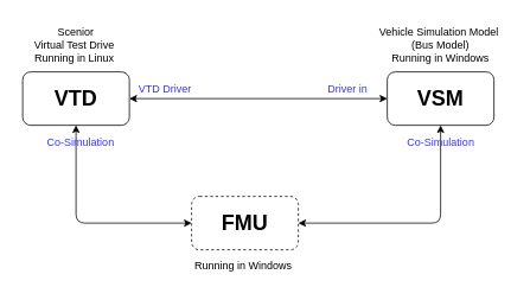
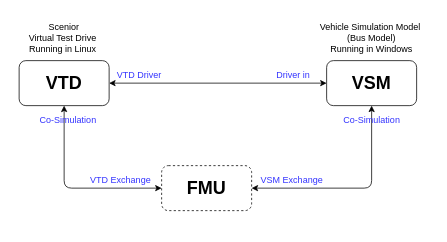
  <mxCell id="0" />
  <mxCell id="1" parent="0" />
  <mxCell id="2" value="&lt;b&gt;&lt;font style=&quot;font-size: 24px&quot;&gt;VTD&lt;/font&gt;&lt;/b&gt;" style="rounded=1;whiteSpace=wrap;html=1;" parent="1" vertex="1"><mxGeometry x="25" y="80" width="120" height="60" as="geometry" /></mxCell>
  <mxCell id="3" value="&lt;font style=&quot;font-size: 24px&quot;&gt;&lt;b&gt;VSM&lt;/b&gt;&lt;/font&gt;" style="rounded=1;whiteSpace=wrap;html=1;" parent="1" vertex="1"><mxGeometry x="435" y="80" width="120" height="60" as="geometry" /></mxCell>
  <mxCell id="4" value="&lt;font style=&quot;font-size: 24px&quot;&gt;&lt;b&gt;FMU&lt;/b&gt;&lt;/font&gt;" style="rounded=1;whiteSpace=wrap;html=1;dashed=1;" parent="1" vertex="1"><mxGeometry x="215" y="220" width="120" height="60" as="geometry" /></mxCell>
  <mxCell id="5" value="Vehicle Simulation Model&amp;nbsp;&lt;br&gt;(Bus Model)&lt;br&gt;Running in Windows" style="text;html=1;strokeColor=none;fillColor=none;align=center;verticalAlign=middle;whiteSpace=wrap;rounded=0;" parent="1" vertex="1"><mxGeometry x="416.25" y="20" width="157.5" height="60" as="geometry" /></mxCell>
  <mxCell id="6" value="Scenior&lt;br&gt;Virtual Test Drive&amp;nbsp;&lt;br&gt;Running in Linux&amp;nbsp;" style="text;html=1;strokeColor=none;fillColor=none;align=center;verticalAlign=middle;whiteSpace=wrap;rounded=0;" parent="1" vertex="1"><mxGeometry x="20" y="40" width="130" height="20" as="geometry" /></mxCell>
- <mxCell id="7" value="&lt;br&gt;Running in Windows&amp;nbsp;" style="text;html=1;strokeColor=none;fillColor=none;align=center;verticalAlign=middle;whiteSpace=wrap;rounded=0;" parent="1" vertex="1"><mxGeometry x="210" y="280" width="130" height="20" as="geometry" /></mxCell>
  <mxCell id="8" style="edgeStyle=orthogonalEdgeStyle;rounded=0;orthogonalLoop=1;jettySize=auto;html=1;exitX=1;exitY=0.25;exitDx=0;exitDy=0;entryX=0;entryY=0.5;entryDx=0;entryDy=0;strokeColor=none;" edge="1" parent="1" source="2"><mxGeometry relative="1" as="geometry"><Array as="points" /><mxPoint x="145" y="95" as="sourcePoint" /><mxPoint x="145" y="110" as="targetPoint" /></mxGeometry></mxCell>
  <mxCell id="9" value="" style="endArrow=classic;startArrow=classic;html=1;fontColor=#FF3333;exitX=0;exitY=0.5;exitDx=0;exitDy=0;" edge="1" parent="1" source="4"><mxGeometry width="50" height="50" relative="1" as="geometry"><mxPoint x="35" y="190" as="sourcePoint" /><mxPoint x="85" y="140" as="targetPoint" /><Array as="points"><mxPoint x="85" y="250" /></Array></mxGeometry></mxCell>
  <mxCell id="10" value="" style="endArrow=classic;startArrow=classic;html=1;fontColor=#FF3333;exitX=1;exitY=0.5;exitDx=0;exitDy=0;" edge="1" parent="1" source="4"><mxGeometry width="50" height="50" relative="1" as="geometry"><mxPoint x="445" y="190" as="sourcePoint" /><mxPoint x="495" y="140" as="targetPoint" /><Array as="points"><mxPoint x="495" y="250" /></Array></mxGeometry></mxCell>
  <mxCell id="11" value="" style="endArrow=classic;startArrow=classic;html=1;fontColor=#FF3333;entryX=0;entryY=0.5;entryDx=0;entryDy=0;" edge="1" parent="1" target="3"><mxGeometry width="50" height="50" relative="1" as="geometry"><mxPoint x="145" y="110" as="sourcePoint" /><mxPoint x="195" y="60" as="targetPoint" /></mxGeometry></mxCell>
  <mxCell id="12" value="&lt;font color=&quot;#3333ff&quot;&gt;VTD Driver&lt;/font&gt;" style="text;html=1;align=center;verticalAlign=middle;resizable=0;points=[];autosize=1;" vertex="1" parent="1"><mxGeometry x="150" y="90" width="70" height="20" as="geometry" /></mxCell>
+ <mxCell id="13" value="&lt;font color=&quot;#3333ff&quot;&gt;VTD Exchange&lt;/font&gt;" style="text;html=1;align=center;verticalAlign=middle;resizable=0;points=[];autosize=1;" vertex="1" parent="1"><mxGeometry x="110" y="230" width="100" height="20" as="geometry" /></mxCell>
+ <mxCell id="14" value="&lt;font color=&quot;#3333ff&quot;&gt;VSM Exchange&amp;nbsp;&lt;/font&gt;" style="text;html=1;align=center;verticalAlign=middle;resizable=0;points=[];autosize=1;" vertex="1" parent="1"><mxGeometry x="340" y="230" width="100" height="20" as="geometry" /></mxCell>
  <mxCell id="15" value="&lt;font color=&quot;#3333ff&quot;&gt;Co-Simulation&lt;/font&gt;" style="text;html=1;align=center;verticalAlign=middle;resizable=0;points=[];autosize=1;" vertex="1" parent="1"><mxGeometry x="450" y="150" width="90" height="20" as="geometry" /></mxCell>
  <mxCell id="16" value="&lt;font color=&quot;#3333ff&quot;&gt;Co-Simulation&lt;/font&gt;" style="text;html=1;align=center;verticalAlign=middle;resizable=0;points=[];autosize=1;" vertex="1" parent="1"><mxGeometry x="45" y="150" width="90" height="20" as="geometry" /></mxCell>
  <mxCell id="17" value="&lt;font color=&quot;#3333ff&quot;&gt;Driver in&lt;/font&gt;" style="text;html=1;align=center;verticalAlign=middle;resizable=0;points=[];autosize=1;" vertex="1" parent="1"><mxGeometry x="360" y="90" width="60" height="20" as="geometry" /></mxCell>
  <mxCell id="18" style="edgeStyle=orthogonalEdgeStyle;rounded=0;orthogonalLoop=1;jettySize=auto;html=1;exitX=1;exitY=0.25;exitDx=0;exitDy=0;entryX=0;entryY=0.5;entryDx=0;entryDy=0;strokeColor=none;" edge="1" parent="1" target="17"><mxGeometry relative="1" as="geometry"><Array as="points" /><mxPoint x="435" y="100" as="sourcePoint" /><mxPoint x="435" y="110" as="targetPoint" /></mxGeometry></mxCell>
